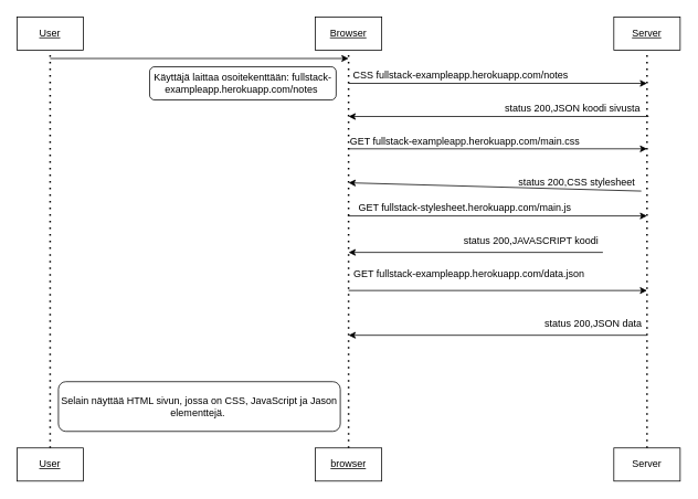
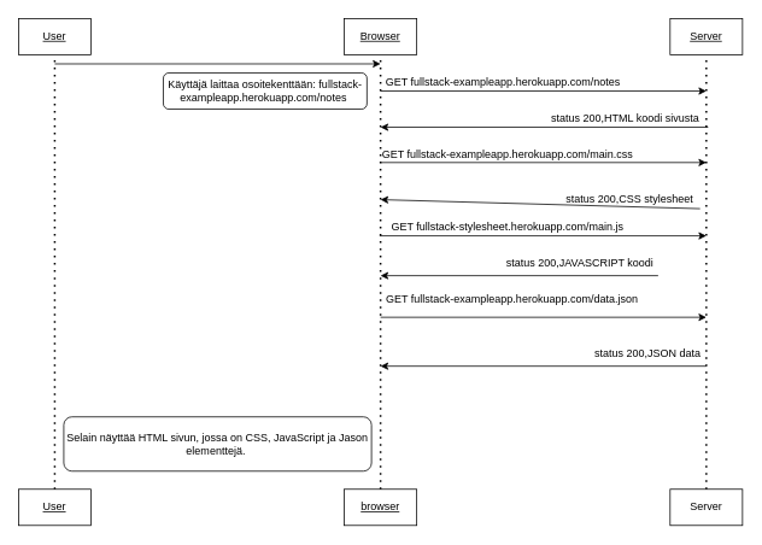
  <mxCell id="0" />
  <mxCell id="1" parent="0" />
  <mxCell id="2" value="&lt;u&gt;User&lt;/u&gt;" style="rounded=0;whiteSpace=wrap;html=1;" parent="1" vertex="1"><mxGeometry x="20" width="80" height="40" as="geometry" y="20" /></mxCell>
  <mxCell id="3" value="&lt;u&gt;User&lt;/u&gt;" style="rounded=0;whiteSpace=wrap;html=1;" parent="1" vertex="1"><mxGeometry x="20" y="540" width="80" height="40" as="geometry" /></mxCell>
  <mxCell id="4" value="&lt;u&gt;Server&lt;/u&gt;" style="rounded=0;whiteSpace=wrap;html=1;" parent="1" vertex="1"><mxGeometry x="740" width="80" height="40" as="geometry" y="20" /></mxCell>
  <mxCell id="5" value="&lt;u&gt;Browser&lt;/u&gt;" style="rounded=0;whiteSpace=wrap;html=1;" parent="1" vertex="1"><mxGeometry x="380" width="80" height="40" as="geometry" y="20" /></mxCell>
  <mxCell id="6" value="&lt;u&gt;browser&lt;/u&gt;" style="rounded=0;whiteSpace=wrap;html=1;" parent="1" vertex="1"><mxGeometry x="380" y="540" width="80" height="40" as="geometry" /></mxCell>
  <mxCell id="7" value="Server" style="rounded=0;whiteSpace=wrap;html=1;" parent="1" vertex="1"><mxGeometry x="740" y="540" width="80" height="40" as="geometry" /></mxCell>
  <mxCell id="8" value="" style="endArrow=none;dashed=1;html=1;dashPattern=1 3;strokeWidth=2;entryX=0.5;entryY=1;entryDx=0;entryDy=0;exitX=0.5;exitY=0;exitDx=0;exitDy=0;" parent="1" source="6" target="5" edge="1"><mxGeometry width="50" height="50" relative="1" as="geometry"><mxPoint x="380" y="340" as="sourcePoint" /><mxPoint x="430" y="290" as="targetPoint" /></mxGeometry></mxCell>
  <mxCell id="9" value="" style="endArrow=none;dashed=1;html=1;dashPattern=1 3;strokeWidth=2;exitX=0.5;exitY=0;exitDx=0;exitDy=0;entryX=0.5;entryY=1;entryDx=0;entryDy=0;" parent="1" source="3" target="2" edge="1"><mxGeometry width="50" height="50" relative="1" as="geometry"><mxPoint x="380" y="340" as="sourcePoint" /><mxPoint x="430" y="290" as="targetPoint" /></mxGeometry></mxCell>
  <mxCell id="10" value="" style="endArrow=none;dashed=1;html=1;dashPattern=1 3;strokeWidth=2;entryX=0.5;entryY=1;entryDx=0;entryDy=0;exitX=0.5;exitY=0;exitDx=0;exitDy=0;" parent="1" source="7" target="4" edge="1"><mxGeometry width="50" height="50" relative="1" as="geometry"><mxPoint x="780" y="498" as="sourcePoint" /><mxPoint x="430" y="290" as="targetPoint" /></mxGeometry></mxCell>
  <mxCell id="11" value="" style="endArrow=classic;html=1;" parent="1" edge="1"><mxGeometry width="50" height="50" relative="1" as="geometry"><mxPoint x="60" y="70" as="sourcePoint" /><mxPoint x="420" y="70" as="targetPoint" /></mxGeometry></mxCell>
  <mxCell id="12" value="Käyttäjä laittaa osoitekenttään: fullstack-exampleapp.herokuapp.com/notes&amp;nbsp;" style="rounded=1;whiteSpace=wrap;html=1;" parent="1" vertex="1"><mxGeometry x="180" y="80" width="225" height="40" as="geometry" /></mxCell>
  <mxCell id="13" value="" style="endArrow=classic;html=1;exitX=0.988;exitY=1;exitDx=0;exitDy=0;exitPerimeter=0;" parent="1" source="26" edge="1"><mxGeometry width="50" height="50" relative="1" as="geometry"><mxPoint x="780" y="280" as="sourcePoint" /><mxPoint x="420" y="220" as="targetPoint" /></mxGeometry></mxCell>
  <mxCell id="14" value="" style="endArrow=classic;html=1;" parent="1" edge="1"><mxGeometry width="50" height="50" relative="1" as="geometry"><mxPoint x="420" y="100" as="sourcePoint" /><mxPoint x="780" y="100" as="targetPoint" /></mxGeometry></mxCell>
  <mxCell id="15" value="" style="endArrow=classic;html=1;exitX=0.982;exitY=1.2;exitDx=0;exitDy=0;exitPerimeter=0;" parent="1" source="27" edge="1"><mxGeometry width="50" height="50" relative="1" as="geometry"><mxPoint x="780" y="400" as="sourcePoint" /><mxPoint x="420" y="304" as="targetPoint" /></mxGeometry></mxCell>
  <mxCell id="16" value="" style="endArrow=classic;html=1;" parent="1" edge="1"><mxGeometry width="50" height="50" relative="1" as="geometry"><mxPoint x="419" y="260" as="sourcePoint" /><mxPoint x="780" y="260" as="targetPoint" /></mxGeometry></mxCell>
  <mxCell id="17" value="" style="endArrow=classic;html=1;" parent="1" edge="1"><mxGeometry width="50" height="50" relative="1" as="geometry"><mxPoint x="420" y="350" as="sourcePoint" /><mxPoint x="780" y="350" as="targetPoint" /></mxGeometry></mxCell>
  <mxCell id="18" value="" style="endArrow=classic;html=1;" parent="1" edge="1"><mxGeometry width="50" height="50" relative="1" as="geometry"><mxPoint x="780" y="404" as="sourcePoint" /><mxPoint x="420" y="404" as="targetPoint" /></mxGeometry></mxCell>
  <mxCell id="19" value="" style="endArrow=classic;html=1;" parent="1" edge="1"><mxGeometry width="50" height="50" relative="1" as="geometry"><mxPoint x="782" y="140" as="sourcePoint" /><mxPoint x="420" y="140" as="targetPoint" /></mxGeometry></mxCell>
  <mxCell id="20" value="" style="endArrow=classic;html=1;" parent="1" edge="1"><mxGeometry width="50" height="50" relative="1" as="geometry"><mxPoint x="420" y="179" as="sourcePoint" /><mxPoint x="780" y="179" as="targetPoint" /></mxGeometry></mxCell>
- <mxCell id="21" value="CSS fullstack-exampleapp.herokuapp.com/notes" style="text;html=1;align=center;verticalAlign=middle;resizable=0;points=[];autosize=1;" parent="1" vertex="1"><mxGeometry x="420" y="80" width="270" height="20" as="geometry" /></mxCell>
- <mxCell id="22" value="status 200,JSON koodi sivusta" style="text;html=1;align=center;verticalAlign=middle;resizable=0;points=[];autosize=1;" parent="1" vertex="1"><mxGeometry x="600" y="120" width="180" height="20" as="geometry" /></mxCell>
+ <mxCell id="21" value="GET fullstack-exampleapp.herokuapp.com/notes" style="text;html=1;align=center;verticalAlign=middle;resizable=0;points=[];autosize=1;" parent="1" vertex="1"><mxGeometry x="420" y="80" width="270" height="20" as="geometry" /></mxCell>
+ <mxCell id="22" value="status 200,HTML koodi sivusta" style="text;html=1;align=center;verticalAlign=middle;resizable=0;points=[];autosize=1;" parent="1" vertex="1"><mxGeometry x="600" y="120" width="180" height="20" as="geometry" /></mxCell>
  <mxCell id="23" value="GET fullstack-stylesheet.herokuapp.com/main.js" style="text;html=1;align=center;verticalAlign=middle;resizable=0;points=[];autosize=1;" parent="1" vertex="1"><mxGeometry x="420" y="240" width="280" height="20" as="geometry" /></mxCell>
  <mxCell id="24" value="GET fullstack-exampleapp.herokuapp.com/main.css" style="text;html=1;align=center;verticalAlign=middle;resizable=0;points=[];autosize=1;" parent="1" vertex="1"><mxGeometry x="415" y="160" width="290" height="20" as="geometry" /></mxCell>
  <mxCell id="25" value="GET fullstack-exampleapp.herokuapp.com/data.json" style="text;html=1;align=center;verticalAlign=middle;resizable=0;points=[];autosize=1;" parent="1" vertex="1"><mxGeometry x="420" y="320" width="290" height="20" as="geometry" /></mxCell>
  <mxCell id="26" value="status 200,CSS stylesheet" style="text;html=1;align=center;verticalAlign=middle;resizable=0;points=[];autosize=1;" parent="1" vertex="1"><mxGeometry x="615" y="210" width="160" height="20" as="geometry" /></mxCell>
  <mxCell id="27" value="status 200,JAVASCRIPT koodi" style="text;html=1;align=center;verticalAlign=middle;resizable=0;points=[];autosize=1;" parent="1" vertex="1"><mxGeometry x="550" y="280" width="180" height="20" as="geometry" /></mxCell>
  <mxCell id="28" value="status 200,JSON data" style="text;html=1;align=center;verticalAlign=middle;resizable=0;points=[];autosize=1;" parent="1" vertex="1"><mxGeometry x="650" y="380" width="130" height="20" as="geometry" /></mxCell>
  <mxCell id="29" value="Selain näyttää HTML sivun, jossa on CSS, JavaScript ja Jason elementtejä.&amp;nbsp;" style="rounded=1;whiteSpace=wrap;html=1;" parent="1" vertex="1"><mxGeometry x="70" y="460" width="340" height="60" as="geometry" /></mxCell>
